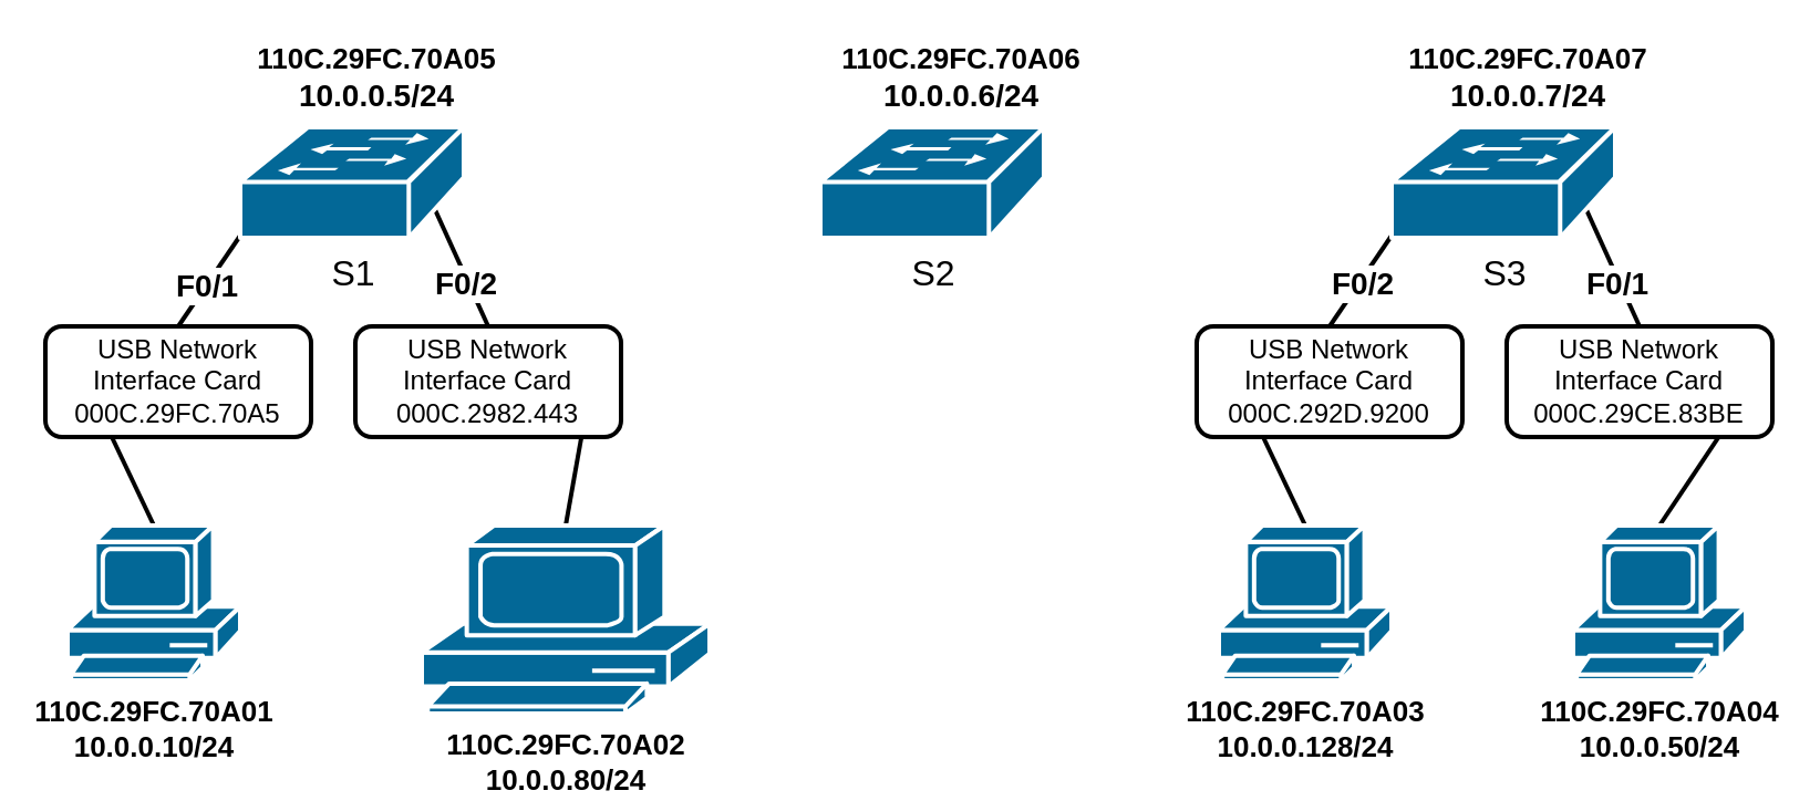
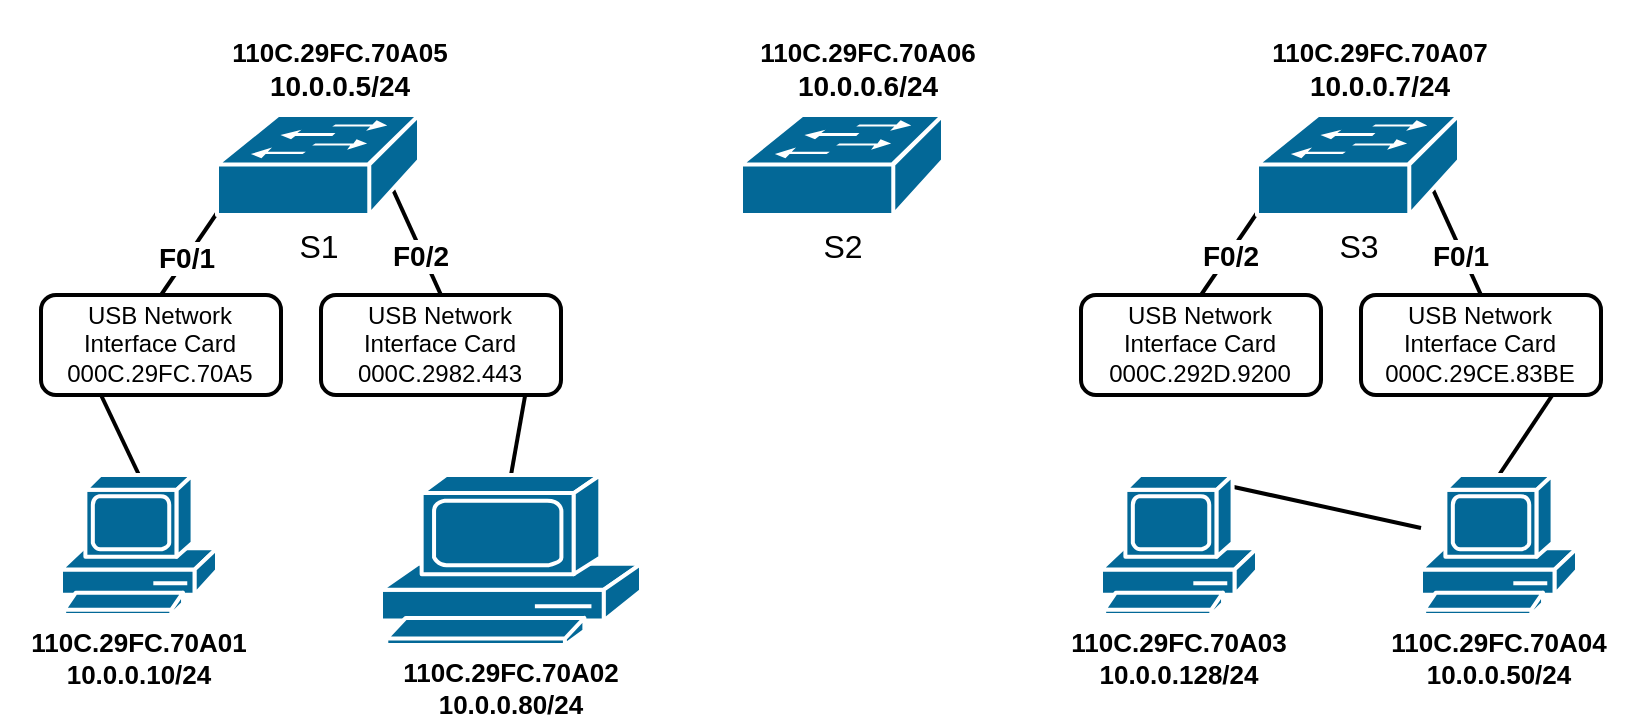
  <mxCell id="0" />
  <mxCell id="1" parent="0" />
  <mxCell id="2" value="" style="endArrow=none;html=1;rounded=0;exitX=0.5;exitY=0;exitDx=0;exitDy=0;exitPerimeter=0;entryX=0.87;entryY=0.74;entryDx=0;entryDy=0;entryPerimeter=0;strokeWidth=2;" edge="1" parent="1" source="14" target="23"><mxGeometry width="50" height="50" relative="1" as="geometry"><mxPoint x="380" y="167" as="sourcePoint" /><mxPoint x="430" y="117" as="targetPoint" /></mxGeometry></mxCell>
  <mxCell id="3" value="&lt;font style=&quot;font-size: 14px;&quot;&gt;&lt;b style=&quot;&quot;&gt;F0/2&lt;/b&gt;&lt;/font&gt;" style="edgeLabel;html=1;align=center;verticalAlign=middle;resizable=0;points=[];" vertex="1" connectable="0" parent="2"><mxGeometry x="-0.096" relative="1" as="geometry"><mxPoint y="4" as="offset" /></mxGeometry></mxCell>
  <mxCell id="4" value="" style="endArrow=none;html=1;rounded=0;exitX=0.5;exitY=0;exitDx=0;exitDy=0;exitPerimeter=0;entryX=0;entryY=0.98;entryDx=0;entryDy=0;entryPerimeter=0;strokeWidth=2;" edge="1" parent="1" source="15" target="23"><mxGeometry width="50" height="50" relative="1" as="geometry"><mxPoint x="193.5" y="238" as="sourcePoint" /><mxPoint x="123.5" y="147" as="targetPoint" /></mxGeometry></mxCell>
  <mxCell id="5" value="&lt;b&gt;&lt;font style=&quot;font-size: 14px;&quot;&gt;F0/1&lt;/font&gt;&lt;/b&gt;" style="edgeLabel;html=1;align=center;verticalAlign=middle;resizable=0;points=[];" vertex="1" connectable="0" parent="4"><mxGeometry x="-0.055" relative="1" as="geometry"><mxPoint as="offset" /></mxGeometry></mxCell>
  <mxCell id="6" value="" style="endArrow=none;html=1;rounded=0;exitX=0.5;exitY=0;exitDx=0;exitDy=0;exitPerimeter=0;entryX=0;entryY=0.98;entryDx=0;entryDy=0;entryPerimeter=0;strokeWidth=2;" edge="1" parent="1" source="16" target="22"><mxGeometry width="50" height="50" relative="1" as="geometry"><mxPoint x="380" y="167" as="sourcePoint" /><mxPoint x="430" y="117" as="targetPoint" /></mxGeometry></mxCell>
  <mxCell id="7" value="&lt;b&gt;&lt;font style=&quot;font-size: 14px;&quot;&gt;F0/2&lt;/font&gt;&lt;/b&gt;" style="edgeLabel;html=1;align=center;verticalAlign=middle;resizable=0;points=[];" vertex="1" connectable="0" parent="6"><mxGeometry x="-0.025" y="-1" relative="1" as="geometry"><mxPoint as="offset" /></mxGeometry></mxCell>
  <mxCell id="8" value="" style="endArrow=none;html=1;rounded=0;exitX=0.5;exitY=0;exitDx=0;exitDy=0;exitPerimeter=0;entryX=0.87;entryY=0.74;entryDx=0;entryDy=0;entryPerimeter=0;strokeWidth=2;" edge="1" parent="1" source="17" target="22"><mxGeometry width="50" height="50" relative="1" as="geometry"><mxPoint x="680" y="238" as="sourcePoint" /><mxPoint x="700" y="147" as="targetPoint" /></mxGeometry></mxCell>
  <mxCell id="9" value="&lt;b&gt;&lt;font style=&quot;font-size: 14px;&quot;&gt;F0/1&lt;/font&gt;&lt;/b&gt;" style="edgeLabel;html=1;align=center;verticalAlign=middle;resizable=0;points=[];" vertex="1" connectable="0" parent="8"><mxGeometry x="0.078" y="1" relative="1" as="geometry"><mxPoint x="3" y="8" as="offset" /></mxGeometry></mxCell>
  <mxCell id="10" value="" style="endArrow=none;html=1;rounded=0;exitX=0.5;exitY=0;exitDx=0;exitDy=0;exitPerimeter=0;entryX=0.87;entryY=0.74;entryDx=0;entryDy=0;entryPerimeter=0;strokeWidth=2;" edge="1" parent="1" source="19" target="14"><mxGeometry width="50" height="50" relative="1" as="geometry"><mxPoint x="229" y="197" as="sourcePoint" /><mxPoint x="196" y="94" as="targetPoint" /></mxGeometry></mxCell>
  <mxCell id="11" value="" style="endArrow=none;html=1;rounded=0;exitX=0.5;exitY=0;exitDx=0;exitDy=0;exitPerimeter=0;entryX=0.25;entryY=1;entryDx=0;entryDy=0;strokeWidth=2;" edge="1" parent="1" source="18" target="15"><mxGeometry width="50" height="50" relative="1" as="geometry"><mxPoint x="69" y="197" as="sourcePoint" /><mxPoint x="108" y="106" as="targetPoint" /></mxGeometry></mxCell>
  <mxCell id="12" value="" style="endArrow=none;html=1;rounded=0;exitX=0.5;exitY=0;exitDx=0;exitDy=0;exitPerimeter=0;entryX=0.87;entryY=0.74;entryDx=0;entryDy=0;entryPerimeter=0;strokeWidth=2;" edge="1" parent="1" source="21" target="17"><mxGeometry width="50" height="50" relative="1" as="geometry"><mxPoint x="749" y="197" as="sourcePoint" /><mxPoint x="716" y="94" as="targetPoint" /></mxGeometry></mxCell>
- <mxCell id="13" value="" style="endArrow=none;html=1;rounded=0;exitX=0.5;exitY=0;exitDx=0;exitDy=0;exitPerimeter=0;entryX=0.25;entryY=1;entryDx=0;entryDy=0;strokeWidth=2;" edge="1" parent="1" source="20" target="16"><mxGeometry width="50" height="50" relative="1" as="geometry"><mxPoint x="589" y="197" as="sourcePoint" /><mxPoint x="628" y="106" as="targetPoint" /></mxGeometry></mxCell>
+ <mxCell id="13" value="" style="endArrow=none;html=1;rounded=0;exitX=0.5;exitY=0;exitDx=0;exitDy=0;exitPerimeter=0;strokeWidth=2;" edge="1" parent="1" source="20" target="21"><mxGeometry width="50" height="50" relative="1" as="geometry"><mxPoint x="589" y="197" as="sourcePoint" /><mxPoint x="628" y="106" as="targetPoint" /></mxGeometry></mxCell>
  <mxCell id="14" value="&lt;div&gt;USB Network Interface Card&lt;/div&gt;000C.2982.443" style="rounded=1;whiteSpace=wrap;html=1;fillColor=default;strokeWidth=2;" vertex="1" parent="1"><mxGeometry x="160" y="147" width="120" height="50" as="geometry" /></mxCell>
  <mxCell id="15" value="&lt;div&gt;USB Network Interface Card&lt;/div&gt;000C.29FC.70A5" style="rounded=1;whiteSpace=wrap;html=1;fillColor=default;strokeWidth=2;" vertex="1" parent="1"><mxGeometry x="20" y="147" width="120" height="50" as="geometry" /></mxCell>
  <mxCell id="16" value="&lt;div&gt;USB Network Interface Card&lt;/div&gt;000C.292D.9200" style="rounded=1;whiteSpace=wrap;html=1;fillColor=default;strokeWidth=2;" vertex="1" parent="1"><mxGeometry x="540" y="147" width="120" height="50" as="geometry" /></mxCell>
  <mxCell id="17" value="&lt;div&gt;USB Network Interface Card&lt;/div&gt;000C.29CE.83BE" style="rounded=1;whiteSpace=wrap;html=1;fillColor=default;strokeWidth=2;" vertex="1" parent="1"><mxGeometry x="680" y="147" width="120" height="50" as="geometry" /></mxCell>
  <mxCell id="18" value="&lt;font style=&quot;font-size: 13px;&quot;&gt;&lt;b&gt;110C.29FC.70A01&lt;/b&gt;&lt;/font&gt;&lt;div&gt;&lt;font style=&quot;font-size: 13px;&quot;&gt;&lt;b&gt;10.0.0.10/24&lt;/b&gt;&lt;/font&gt;&lt;/div&gt;" style="shape=mxgraph.cisco.computers_and_peripherals.pc;sketch=0;html=1;pointerEvents=1;dashed=0;fillColor=#036897;strokeColor=#ffffff;strokeWidth=2;verticalLabelPosition=bottom;verticalAlign=top;align=center;outlineConnect=0;" vertex="1" parent="1"><mxGeometry x="30" y="237" width="78" height="70" as="geometry" /></mxCell>
  <mxCell id="19" value="&lt;b&gt;&lt;font style=&quot;font-size: 13px;&quot;&gt;110C.29FC.70A02&lt;/font&gt;&lt;/b&gt;&lt;div&gt;&lt;b&gt;&lt;font style=&quot;font-size: 13px;&quot;&gt;10.0.0.80/24&lt;/font&gt;&lt;/b&gt;&lt;/div&gt;" style="shape=mxgraph.cisco.computers_and_peripherals.pc;sketch=0;html=1;pointerEvents=1;dashed=0;fillColor=#036897;strokeColor=#ffffff;strokeWidth=2;verticalLabelPosition=bottom;verticalAlign=top;align=center;outlineConnect=0;" vertex="1" parent="1"><mxGeometry x="190" y="237" width="130" height="85" as="geometry" /></mxCell>
  <mxCell id="20" value="&lt;font style=&quot;font-size: 13px;&quot;&gt;&lt;b&gt;110C.29FC.70A03&lt;/b&gt;&lt;/font&gt;&lt;div&gt;&lt;font style=&quot;font-size: 13px;&quot;&gt;&lt;b&gt;10.0.0.128/24&lt;/b&gt;&lt;/font&gt;&lt;/div&gt;" style="shape=mxgraph.cisco.computers_and_peripherals.pc;sketch=0;html=1;pointerEvents=1;dashed=0;fillColor=#036897;strokeColor=#ffffff;strokeWidth=2;verticalLabelPosition=bottom;verticalAlign=top;align=center;outlineConnect=0;" vertex="1" parent="1"><mxGeometry x="550" y="237" width="78" height="70" as="geometry" /></mxCell>
  <mxCell id="21" value="&lt;font style=&quot;font-size: 13px;&quot;&gt;&lt;b&gt;110C.29FC.70A04&lt;/b&gt;&lt;/font&gt;&lt;div&gt;&lt;font style=&quot;font-size: 13px;&quot;&gt;&lt;b&gt;10.0.0.50/24&lt;/b&gt;&lt;/font&gt;&lt;/div&gt;" style="shape=mxgraph.cisco.computers_and_peripherals.pc;sketch=0;html=1;pointerEvents=1;dashed=0;fillColor=#036897;strokeColor=#ffffff;strokeWidth=2;verticalLabelPosition=bottom;verticalAlign=top;align=center;outlineConnect=0;" vertex="1" parent="1"><mxGeometry x="710" y="237" width="78" height="70" as="geometry" /></mxCell>
  <mxCell id="22" value="&lt;font style=&quot;font-size: 16px;&quot;&gt;S3&lt;/font&gt;" style="shape=mxgraph.cisco.switches.workgroup_switch;sketch=0;html=1;pointerEvents=1;dashed=0;fillColor=#036897;strokeColor=#ffffff;strokeWidth=2;verticalLabelPosition=bottom;verticalAlign=top;align=center;outlineConnect=0;" vertex="1" parent="1"><mxGeometry x="628" y="57" width="101" height="50" as="geometry" /></mxCell>
  <mxCell id="23" value="&lt;font style=&quot;font-size: 16px;&quot;&gt;S1&lt;/font&gt;" style="shape=mxgraph.cisco.switches.workgroup_switch;sketch=0;html=1;pointerEvents=1;dashed=0;fillColor=#036897;strokeColor=#ffffff;strokeWidth=2;verticalLabelPosition=bottom;verticalAlign=top;align=center;outlineConnect=0;" vertex="1" parent="1"><mxGeometry x="108" y="57" width="101" height="50" as="geometry" /></mxCell>
  <mxCell id="24" value="&lt;font style=&quot;font-size: 16px;&quot;&gt;S2&lt;/font&gt;" style="shape=mxgraph.cisco.switches.workgroup_switch;sketch=0;html=1;pointerEvents=1;dashed=0;fillColor=#036897;strokeColor=#ffffff;strokeWidth=2;verticalLabelPosition=bottom;verticalAlign=top;align=center;outlineConnect=0;" vertex="1" parent="1"><mxGeometry x="370" y="57" width="101" height="50" as="geometry" /></mxCell>
  <mxCell id="25" value="&lt;b style=&quot;font-size: 13px; text-wrap-mode: nowrap;&quot;&gt;110C.29FC.70A05&lt;/b&gt;&lt;div&gt;&lt;b&gt;&lt;font style=&quot;font-size: 14px;&quot;&gt;10.0.0.5/24&lt;/font&gt;&lt;/b&gt;&lt;/div&gt;" style="text;html=1;align=center;verticalAlign=middle;whiteSpace=wrap;rounded=0;" vertex="1" parent="1"><mxGeometry x="140" y="20" width="60" height="30" as="geometry" /></mxCell>
  <mxCell id="26" value="&lt;b style=&quot;font-size: 13px; text-wrap-mode: nowrap;&quot;&gt;110C.29FC.70A06&lt;/b&gt;&lt;div&gt;&lt;b&gt;&lt;font style=&quot;font-size: 14px;&quot;&gt;10.0.0.6/24&lt;/font&gt;&lt;/b&gt;&lt;/div&gt;" style="text;html=1;align=center;verticalAlign=middle;whiteSpace=wrap;rounded=0;" vertex="1" parent="1"><mxGeometry x="403.5" y="20" width="60" height="30" as="geometry" /></mxCell>
  <mxCell id="27" value="&lt;b style=&quot;font-size: 13px; text-wrap-mode: nowrap;&quot;&gt;110C.29FC.70A07&lt;/b&gt;&lt;div&gt;&lt;b&gt;&lt;font style=&quot;font-size: 14px;&quot;&gt;10.0.0.7/24&lt;/font&gt;&lt;/b&gt;&lt;/div&gt;" style="text;html=1;align=center;verticalAlign=middle;whiteSpace=wrap;rounded=0;" vertex="1" parent="1"><mxGeometry x="660" y="20" width="60" height="30" as="geometry" /></mxCell>
